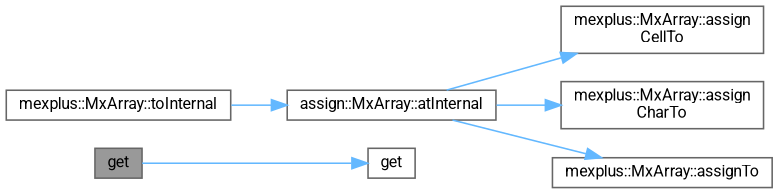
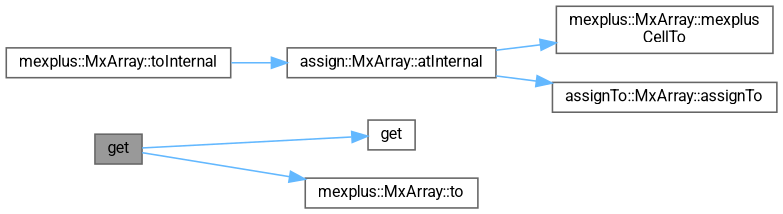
  digraph {
    fontname=Roboto
    rankdir=LR
    node [color=grey40 fillcolor=white fontname=Roboto fontsize=10 shape=box style=filled]
    edge [color=steelblue1 fontname=Roboto fontsize=10 labelfontname=Helvetica labelfontsize=10 style=solid]
    n1 [color=gray40 fillcolor=grey60 fontcolor=black height=0.2 label=get width=0.4]
    n2 [height=0.2 label=get width=0.4]
+   n3 [height=0.2 label="mexplus::MxArray::to" width=0.4]
    n4 [height=0.2 label="mexplus::MxArray::toInternal" width=0.4]
    n5 [height=0.2 label="assign::MxArray::atInternal" width=0.4]
-   n6 [height=0.2 label="mexplus::MxArray::assign\lCellTo" width=0.4]
-   n7 [height=0.2 label="mexplus::MxArray::assign\lCharTo" width=0.4]
-   n8 [height=0.2 label="mexplus::MxArray::assignTo" width=0.4]
+   n6 [height=0.2 label="mexplus::MxArray::mexplus\lCellTo" width=0.4]
+   n8 [height=0.2 label="assignTo::MxArray::assignTo" width=0.4]
    n1 -> n2
+   n1 -> n3
    n4 -> n5
    n5 -> n6
-   n5 -> n7
    n5 -> n8
  }
